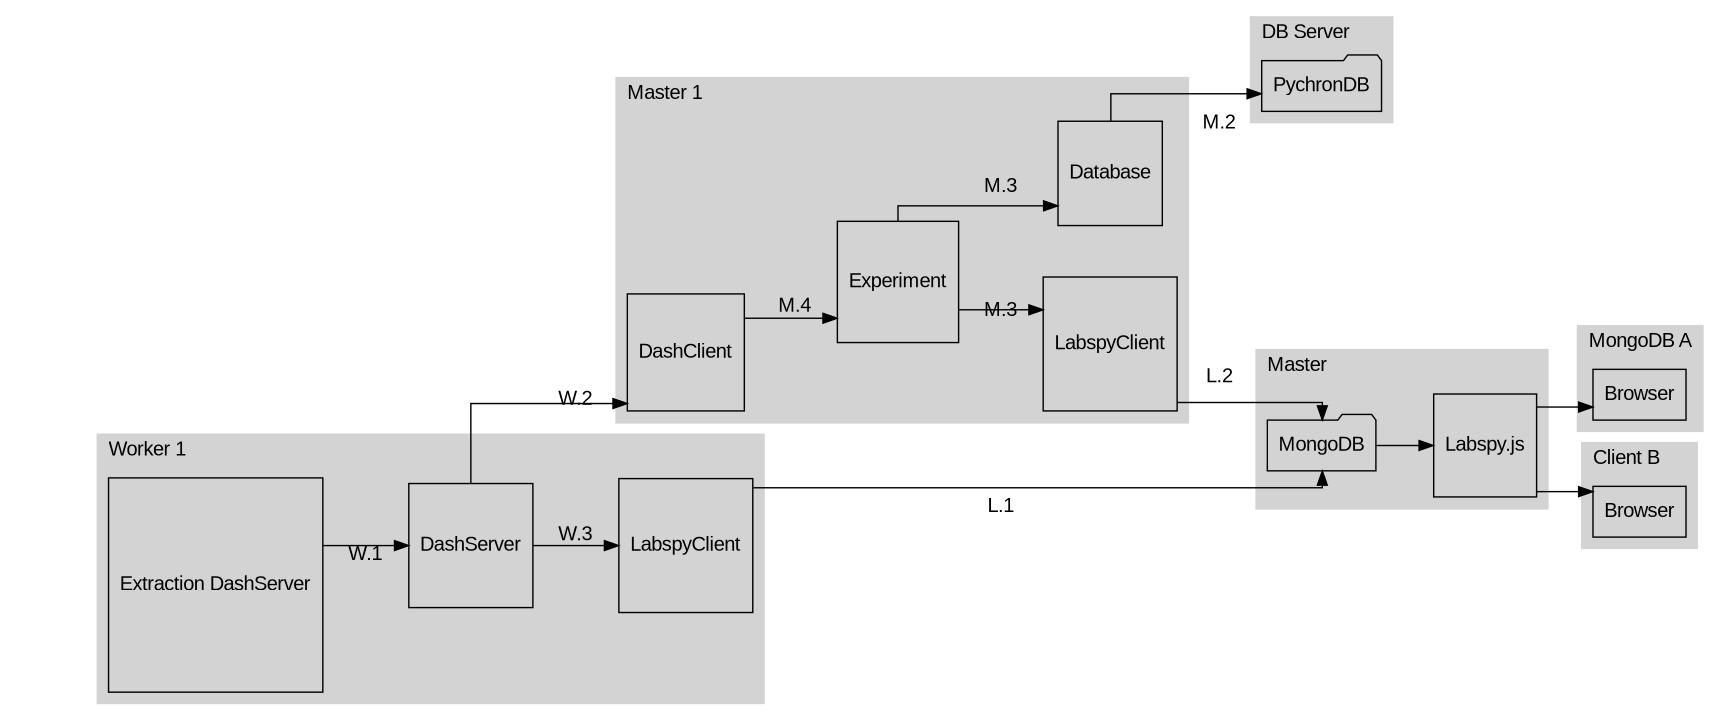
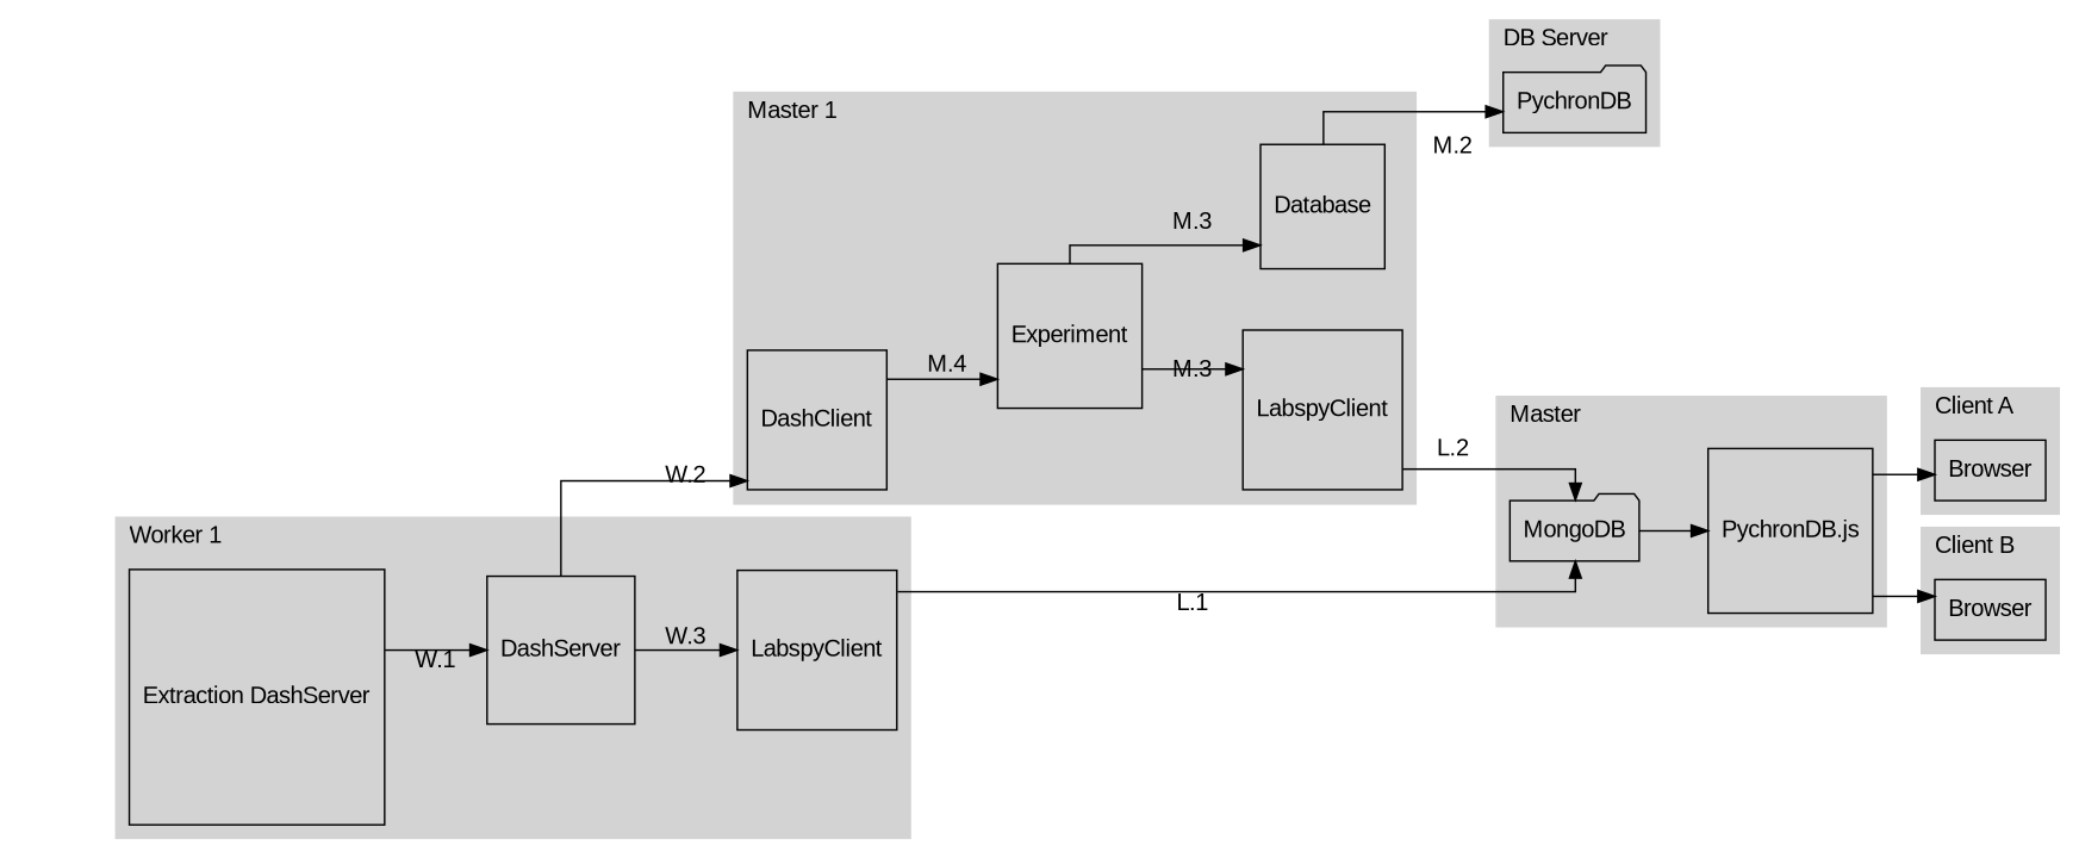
  digraph {
    fontname=Arial
    nodesep=0.5
    rankdir=LR
    splines=ortho
    node [fontname=Arial shape=square]
    edge [fontname=Arial]
    0 [style=invis]
    1 [style=invis]
    2 [style=invis]
    n4 [label=PychronDB shape=folder]
    n5 [label=Experiment]
    n6 [label=Database]
    n7 [label=DashClient]
    n8 [label=LabspyClient]
-   n9 [label="Labspy.js"]
+   n9 [label="PychronDB.js"]
    n10 [label=MongoDB shape=folder]
    n11 [label="Extraction DashServer"]
    n12 [label=DashServer]
    n13 [label=LabspyClient]
    n14 [label=Browser shape=rectangle]
    n15 [label=Browser shape=rectangle]
    subgraph sub_1 {
      rank=same
      0
      1
      2
    }
    subgraph cluster_2 {
      color=lightgrey
      label="DB Server"
      labeljust=l
      style=filled
      n4
    }
    subgraph cluster_3 {
      color=lightgrey
      label="Master 1"
      labeljust=l
      rankdir=TB
      style=filled
      n5
      n6
      n7
      n8
    }
    subgraph cluster_4 {
      color=lightgrey
      label=Master
      labeljust=l
      style=filled
      n9
      n10
    }
    subgraph cluster_5 {
      color=lightgrey
      label="Worker 1"
      labeljust=l
      style=filled
      n11
      n12
      n13
    }
    subgraph cluster_6 {
      color=lightgrey
-     label="MongoDB A"
+     label="Client A"
      labeljust=l
      style=filled
      n14
    }
    subgraph cluster_7 {
      color=lightgrey
      label="Client B"
      labeljust=l
      style=filled
      n15
    }
    0 -> 1 [style=invis]
    0 -> n4 [style=invis]
    1 -> 2 [style=invis]
    1 -> n5 [style=invis]
    2 -> n11 [style=invis]
    n5 -> n6 [label="M.3"]
    n5 -> n8 [label="M.3"]
    n6 -> n4 [label="M.2"]
    n7 -> n5 [label="M.4"]
    n8 -> n10 [label="L.2"]
    n9 -> n14
    n9 -> n15
    n10 -> n9
    n11 -> n12 [label="W.1"]
    n12 -> n7 [label="W.2"]
    n12 -> n13 [label="W.3"]
    n13 -> n10 [label="L.1"]
  }
